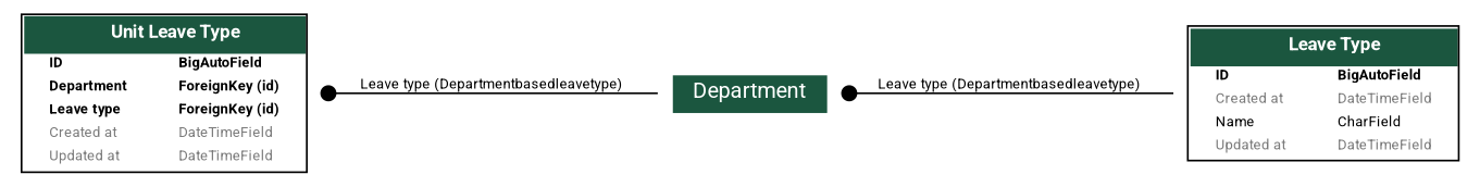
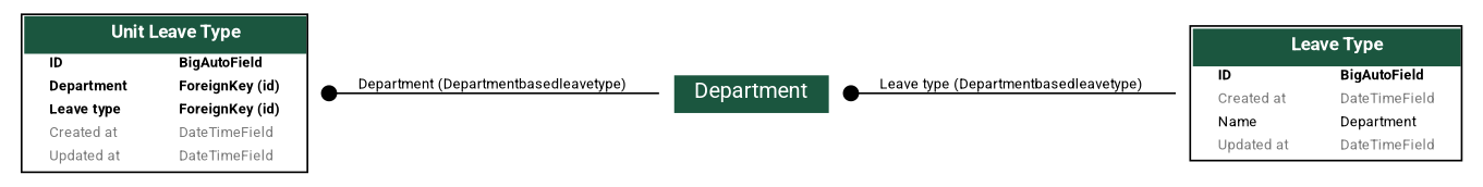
  digraph {
    fontname=Roboto
    fontsize=8
    rankdir=LR
    splines=true
    node [fontname=Roboto fontsize=8 shape=plaintext]
    edge [arrowhead=none arrowtail=dot dir=both fontname=Roboto fontsize=8]
-   n1 [height=1.1562 label=<     <TABLE BGCOLOR="white" BORDER="1" CELLBORDER="0" CELLSPACING="0">     <TR><TD COLSPAN="2" CELLPADDING="5" ALIGN="CENTER" BGCOLOR="#1b563f">     <FONT FACE="Roboto" COLOR="white" POINT-SIZE="10"><B>     Leave Type     </B></FONT></TD></TR>           <TR><TD ALIGN="LEFT" BORDER="0">     <FONT FACE="Roboto"><B>ID</B></FONT>     </TD><TD ALIGN="LEFT">     <FONT FACE="Roboto"><B>BigAutoField</B></FONT>     </TD></TR>              <TR><TD ALIGN="LEFT" BORDER="0">     <FONT COLOR="#7B7B7B" FACE="Roboto">Created at</FONT>     </TD><TD ALIGN="LEFT">     <FONT COLOR="#7B7B7B" FACE="Roboto">DateTimeField</FONT>     </TD></TR>              <TR><TD ALIGN="LEFT" BORDER="0">     <FONT FACE="Roboto">Name</FONT>     </TD><TD ALIGN="LEFT">     <FONT FACE="Roboto">CharField</FONT>     </TD></TR>              <TR><TD ALIGN="LEFT" BORDER="0">     <FONT COLOR="#7B7B7B" FACE="Roboto">Updated at</FONT>     </TD><TD ALIGN="LEFT">     <FONT COLOR="#7B7B7B" FACE="Roboto">DateTimeField</FONT>     </TD></TR>           </TABLE>     > width=2.1424]
+   n1 [height=1.1562 label=<     <TABLE BGCOLOR="white" BORDER="1" CELLBORDER="0" CELLSPACING="0">     <TR><TD COLSPAN="2" CELLPADDING="5" ALIGN="CENTER" BGCOLOR="#1b563f">     <FONT FACE="Roboto" COLOR="white" POINT-SIZE="10"><B>     Leave Type     </B></FONT></TD></TR>           <TR><TD ALIGN="LEFT" BORDER="0">     <FONT FACE="Roboto"><B>ID</B></FONT>     </TD><TD ALIGN="LEFT">     <FONT FACE="Roboto"><B>BigAutoField</B></FONT>     </TD></TR>              <TR><TD ALIGN="LEFT" BORDER="0">     <FONT COLOR="#7B7B7B" FACE="Roboto">Created at</FONT>     </TD><TD ALIGN="LEFT">     <FONT COLOR="#7B7B7B" FACE="Roboto">DateTimeField</FONT>     </TD></TR>              <TR><TD ALIGN="LEFT" BORDER="0">     <FONT FACE="Roboto">Name</FONT>     </TD><TD ALIGN="LEFT">     <FONT FACE="Roboto">Department</FONT>     </TD></TR>              <TR><TD ALIGN="LEFT" BORDER="0">     <FONT COLOR="#7B7B7B" FACE="Roboto">Updated at</FONT>     </TD><TD ALIGN="LEFT">     <FONT COLOR="#7B7B7B" FACE="Roboto">DateTimeField</FONT>     </TD></TR>           </TABLE>     > width=2.1424]
    n2 [height=1.3368 label=<     <TABLE BGCOLOR="white" BORDER="1" CELLBORDER="0" CELLSPACING="0">     <TR><TD COLSPAN="2" CELLPADDING="5" ALIGN="CENTER" BGCOLOR="#1b563f">     <FONT FACE="Roboto" COLOR="white" POINT-SIZE="10"><B>     Unit Leave Type     </B></FONT></TD></TR>           <TR><TD ALIGN="LEFT" BORDER="0">     <FONT FACE="Roboto"><B>ID</B></FONT>     </TD><TD ALIGN="LEFT">     <FONT FACE="Roboto"><B>BigAutoField</B></FONT>     </TD></TR>              <TR><TD ALIGN="LEFT" BORDER="0">     <FONT FACE="Roboto"><B>Department</B></FONT>     </TD><TD ALIGN="LEFT">     <FONT FACE="Roboto"><B>ForeignKey (id)</B></FONT>     </TD></TR>              <TR><TD ALIGN="LEFT" BORDER="0">     <FONT FACE="Roboto"><B>Leave type</B></FONT>     </TD><TD ALIGN="LEFT">     <FONT FACE="Roboto"><B>ForeignKey (id)</B></FONT>     </TD></TR>              <TR><TD ALIGN="LEFT" BORDER="0">     <FONT COLOR="#7B7B7B" FACE="Roboto">Created at</FONT>     </TD><TD ALIGN="LEFT">     <FONT COLOR="#7B7B7B" FACE="Roboto">DateTimeField</FONT>     </TD></TR>              <TR><TD ALIGN="LEFT" BORDER="0">     <FONT COLOR="#7B7B7B" FACE="Roboto">Updated at</FONT>     </TD><TD ALIGN="LEFT">     <FONT COLOR="#7B7B7B" FACE="Roboto">DateTimeField</FONT>     </TD></TR>           </TABLE>     > width=2.3507]
    n3 [height=0.5 label=<   <TABLE BGCOLOR="white" BORDER="0" CELLBORDER="0" CELLSPACING="0">   <TR><TD COLSPAN="2" CELLPADDING="4" ALIGN="CENTER" BGCOLOR="#1b563f">   <FONT FACE="Roboto" POINT-SIZE="12" COLOR="white">Department</FONT>   </TD></TR>   </TABLE>   > width=1.3229]
-   n2 -> n3 [label=" Leave type (Departmentbasedleavetype)"]
+   n2 -> n3 [label=" Department (Departmentbasedleavetype)"]
    n3 -> n1 [label=" Leave type (Departmentbasedleavetype)"]
  }
